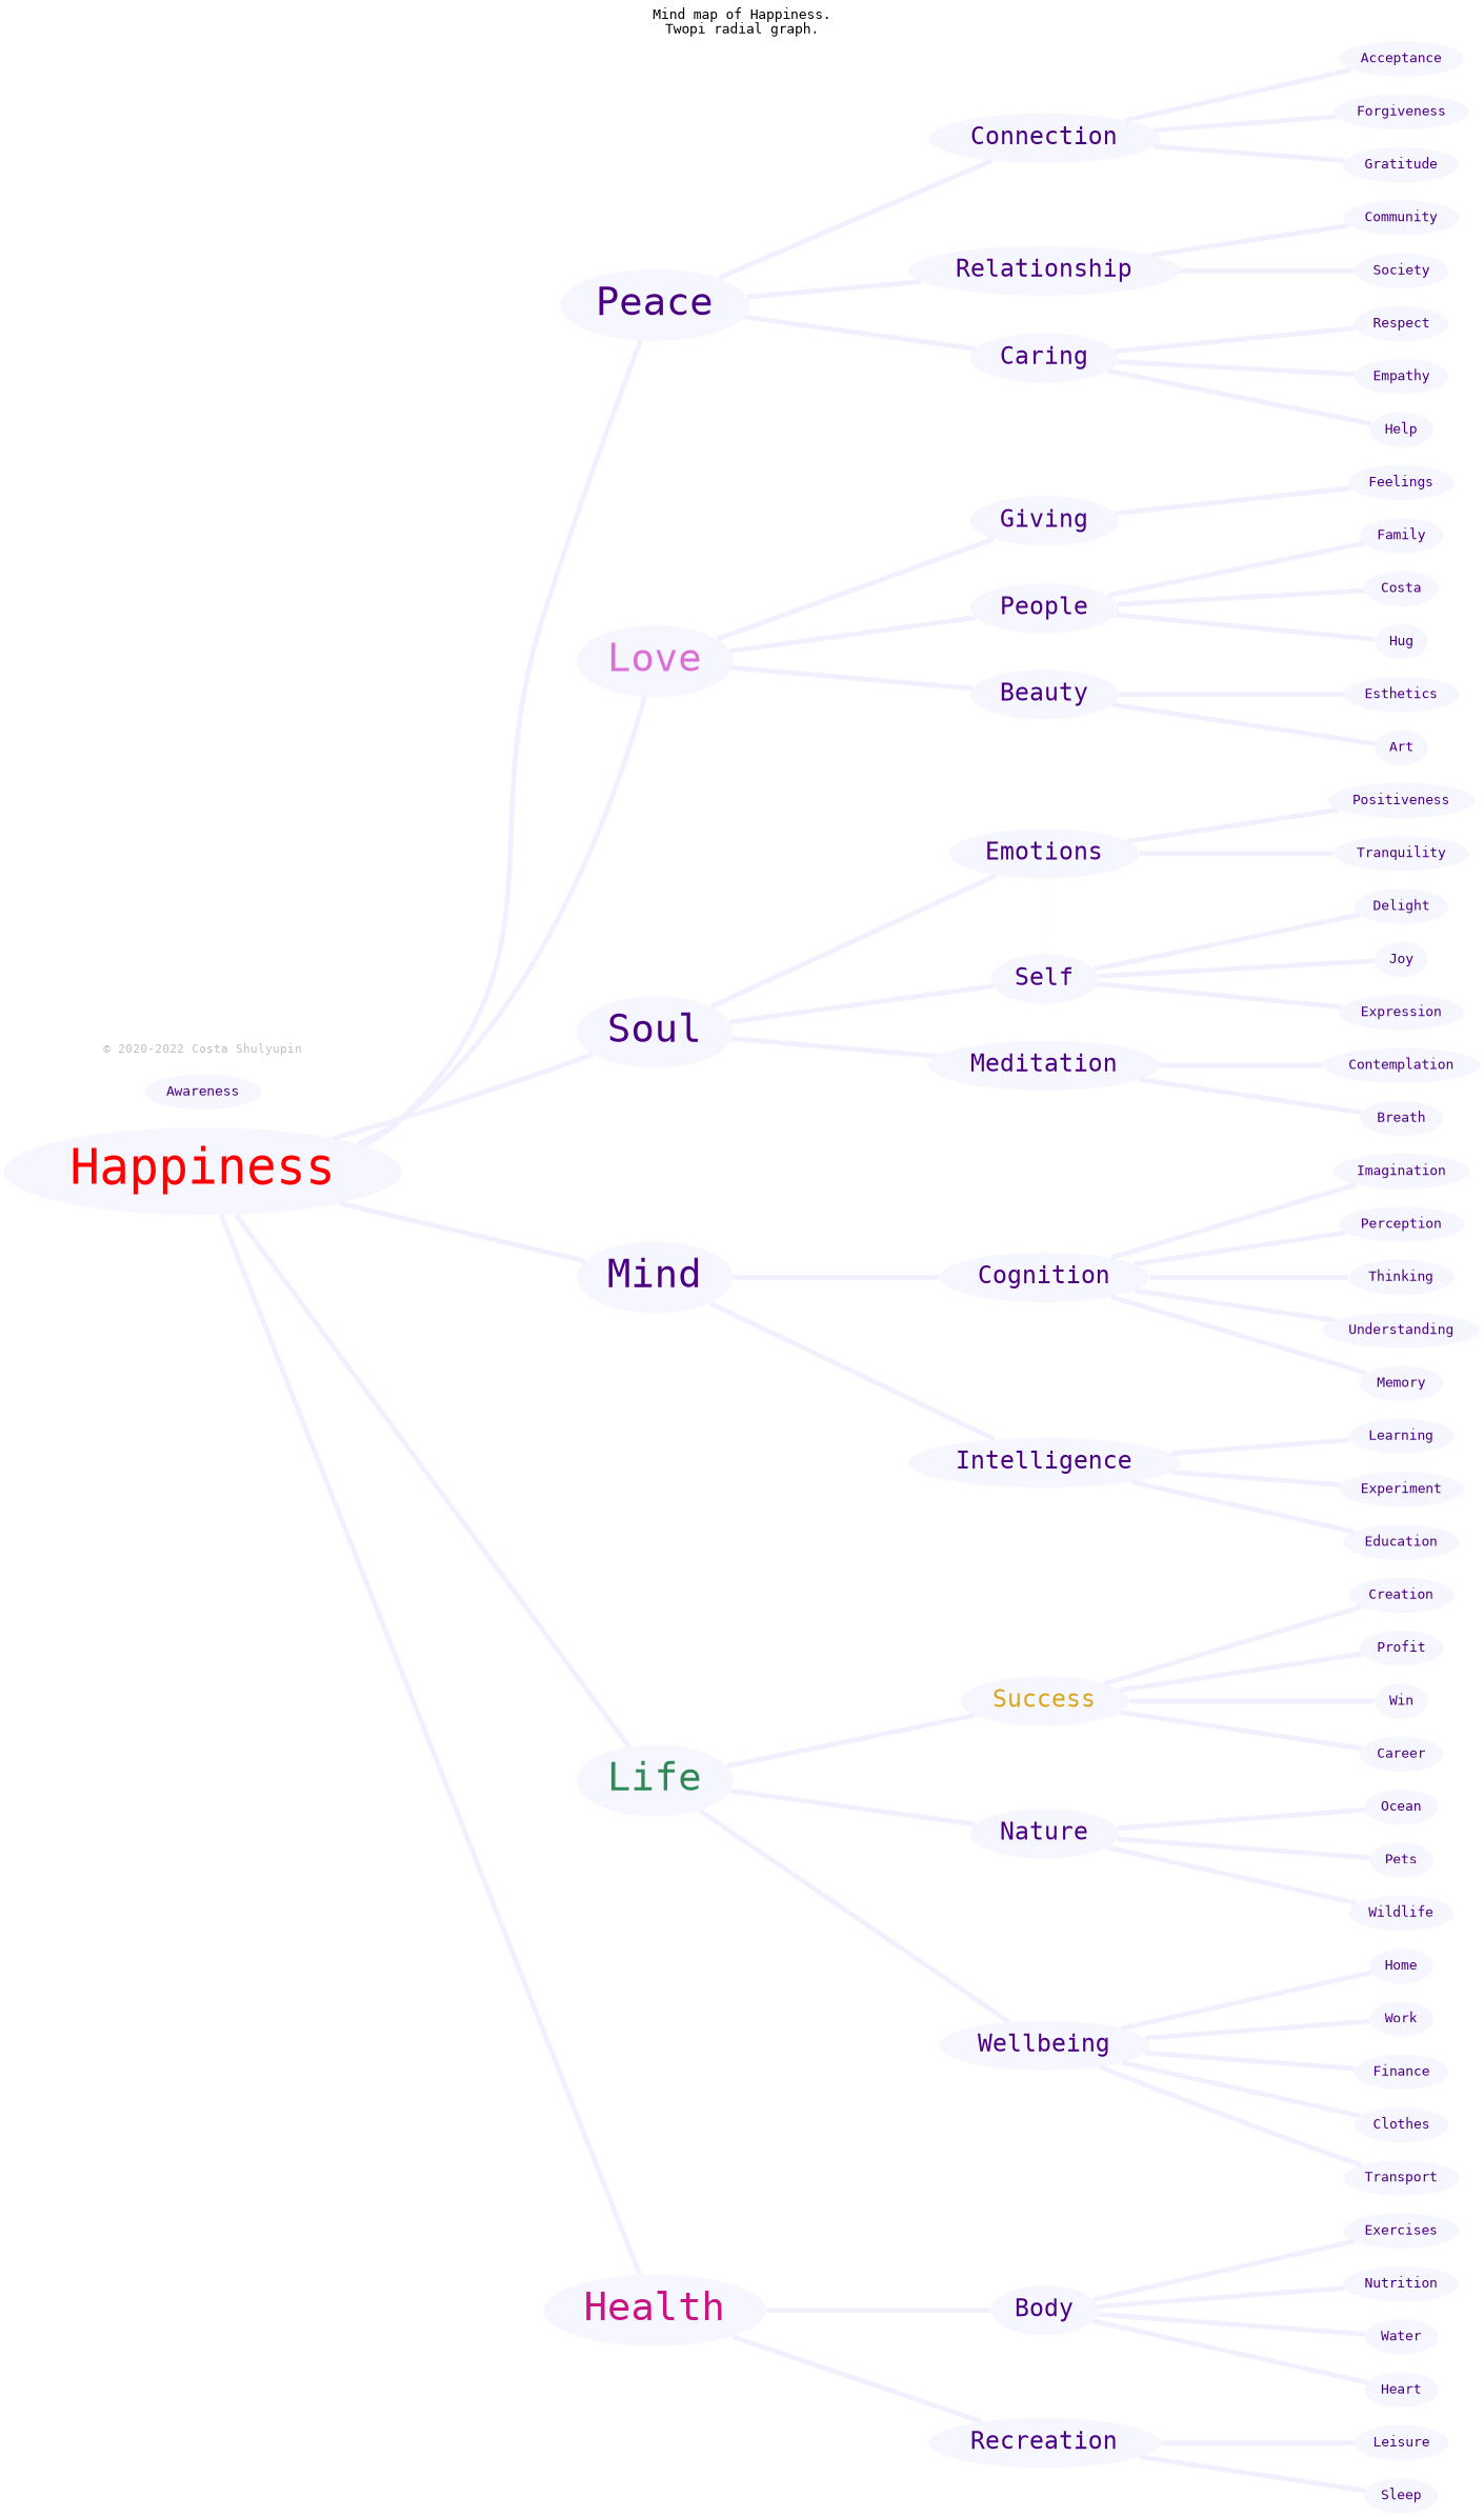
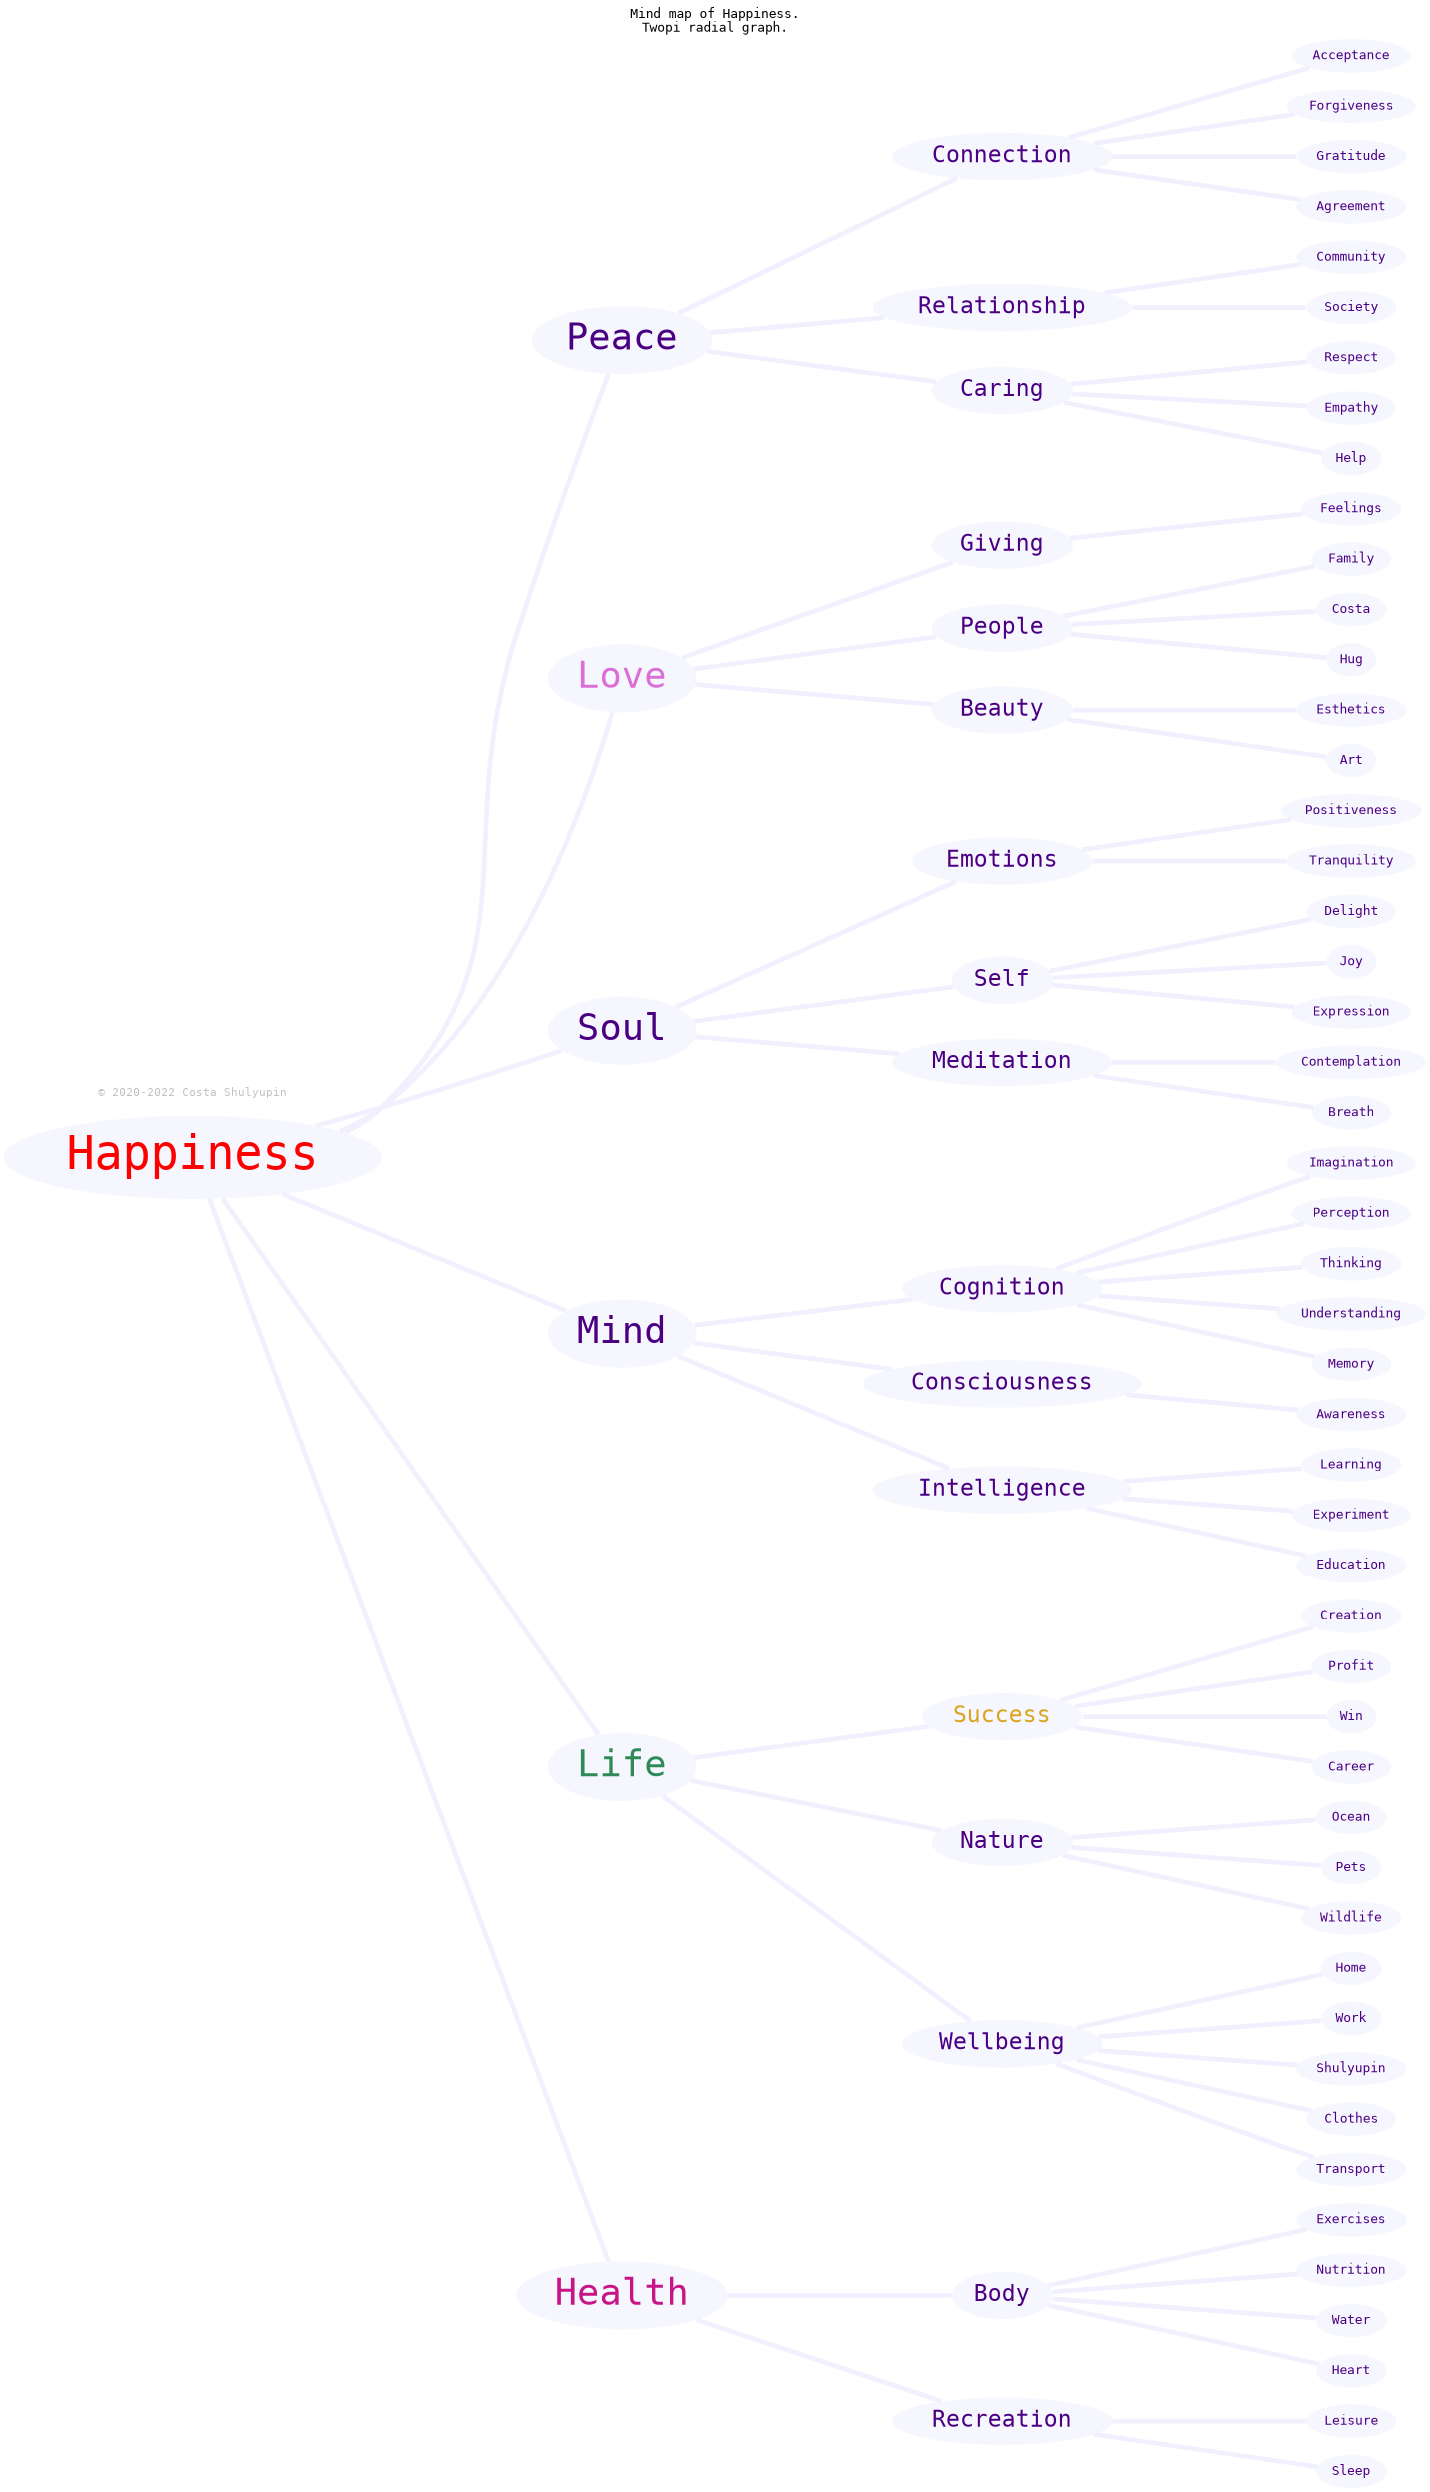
  graph {
    fontname="DejaVu Sans Mono"
    label="Mind map of Happiness.\nTwopi radial graph."
    labelloc=t
    rankdir=LR
    ranksep=2
    node [fillcolor="#f0f0ffA0" fontcolor=indigo fontname="DejaVu Sans Mono" penwidth=0 style=filled]
    edge [color="#f0f0ff" fontname="DejaVu Sans Mono" penwidth=5]
    Happiness [fontcolor=red fontsize=50]
    Peace [fontsize=40]
    Love [fontcolor=orchid fontsize=40]
    Soul [fontsize=40]
    Mind [fontsize=40]
    Life [fontcolor=seagreen fontsize=40]
    Health [fontcolor=mediumvioletred fontsize=40]
    Connection [fontsize=25]
    Relationship [fontsize=25]
    Caring [fontsize=25]
    Giving [fontsize=25]
    People [fontsize=25]
    Beauty [fontsize=25]
    Emotions [fontsize=25]
    Self [fontsize=25]
    Meditation [fontsize=25]
    Cognition [fontsize=25]
+   Consciousness [fontsize=25]
    Intelligence [fontsize=25]
    Success [fontcolor=goldenrod fontsize=25]
    Nature [fontsize=25]
    Wellbeing [fontsize=25]
    Body [fontsize=25]
    Recreation [fontsize=25]
    Acceptance
    Forgiveness
    Gratitude
+   Agreement
    Community
    Society
    Respect
    Empathy
    Help
    Feelings
    Family
    n36 [label=Costa]
    Hug
    Esthetics
    Art
    Positiveness
    Tranquility
    Delight
    Joy
    Expression
    Contemplation
    Breath
    Imagination
    Perception
    Thinking
    Understanding
    Memory
    Awareness
    Learning
    Experiment
    Education
    Creation
    Profit
    Win
    Career
    Ocean
    Pets
    Wildlife
    Home
    Work
-   Finance
+   Finance [label=Shulyupin]
    Clothes
    Transport
    Exercises
    Nutrition
    Water
    Heart
    Leisure
    Sleep
    n74 [fontcolor=gray fontsize=12 label="© 2020-2022 Costa Shulyupin" shape=plain style=""]
    Happiness -- Peace
    Happiness -- Love
    Happiness -- Soul
    Happiness -- Mind
    Happiness -- Life
    Happiness -- Health
    Peace -- Connection
    Peace -- Relationship
    Peace -- Caring
    Love -- Giving
    Love -- People
    Love -- Beauty
    Soul -- Emotions
    Soul -- Self
    Soul -- Meditation
    Mind -- Cognition
+   Mind -- Consciousness
    Mind -- Intelligence
    Life -- Success
    Life -- Nature
    Life -- Wellbeing
    Health -- Body
    Health -- Recreation
    Connection -- Acceptance
    Connection -- Forgiveness
    Connection -- Gratitude
+   Connection -- Agreement
    Relationship -- Community
    Relationship -- Society
    Caring -- Respect
    Caring -- Empathy
    Caring -- Help
    Giving -- Feelings
    People -- Family
    People -- n36
    People -- Hug
    Beauty -- Esthetics
    Beauty -- Art
    Emotions -- Positiveness
    Emotions -- Tranquility
    Self -- Emotions [constraint=false penwidth=1 style=dotted weight=10]
    Self -- Delight
    Self -- Joy
    Self -- Expression
    Meditation -- Contemplation
    Meditation -- Breath
    Cognition -- Imagination
    Cognition -- Perception
    Cognition -- Thinking
    Cognition -- Understanding
    Cognition -- Memory
+   Consciousness -- Awareness
    Intelligence -- Learning
    Intelligence -- Experiment
    Intelligence -- Education
    Success -- Creation
    Success -- Profit
    Success -- Win
    Success -- Career
    Nature -- Ocean
    Nature -- Pets
    Nature -- Wildlife
    Wellbeing -- Home
    Wellbeing -- Work
    Wellbeing -- Finance
    Wellbeing -- Clothes
    Wellbeing -- Transport
    Body -- Exercises
    Body -- Nutrition
    Body -- Water
    Body -- Heart
    Recreation -- Leisure
    Recreation -- Sleep
  }
